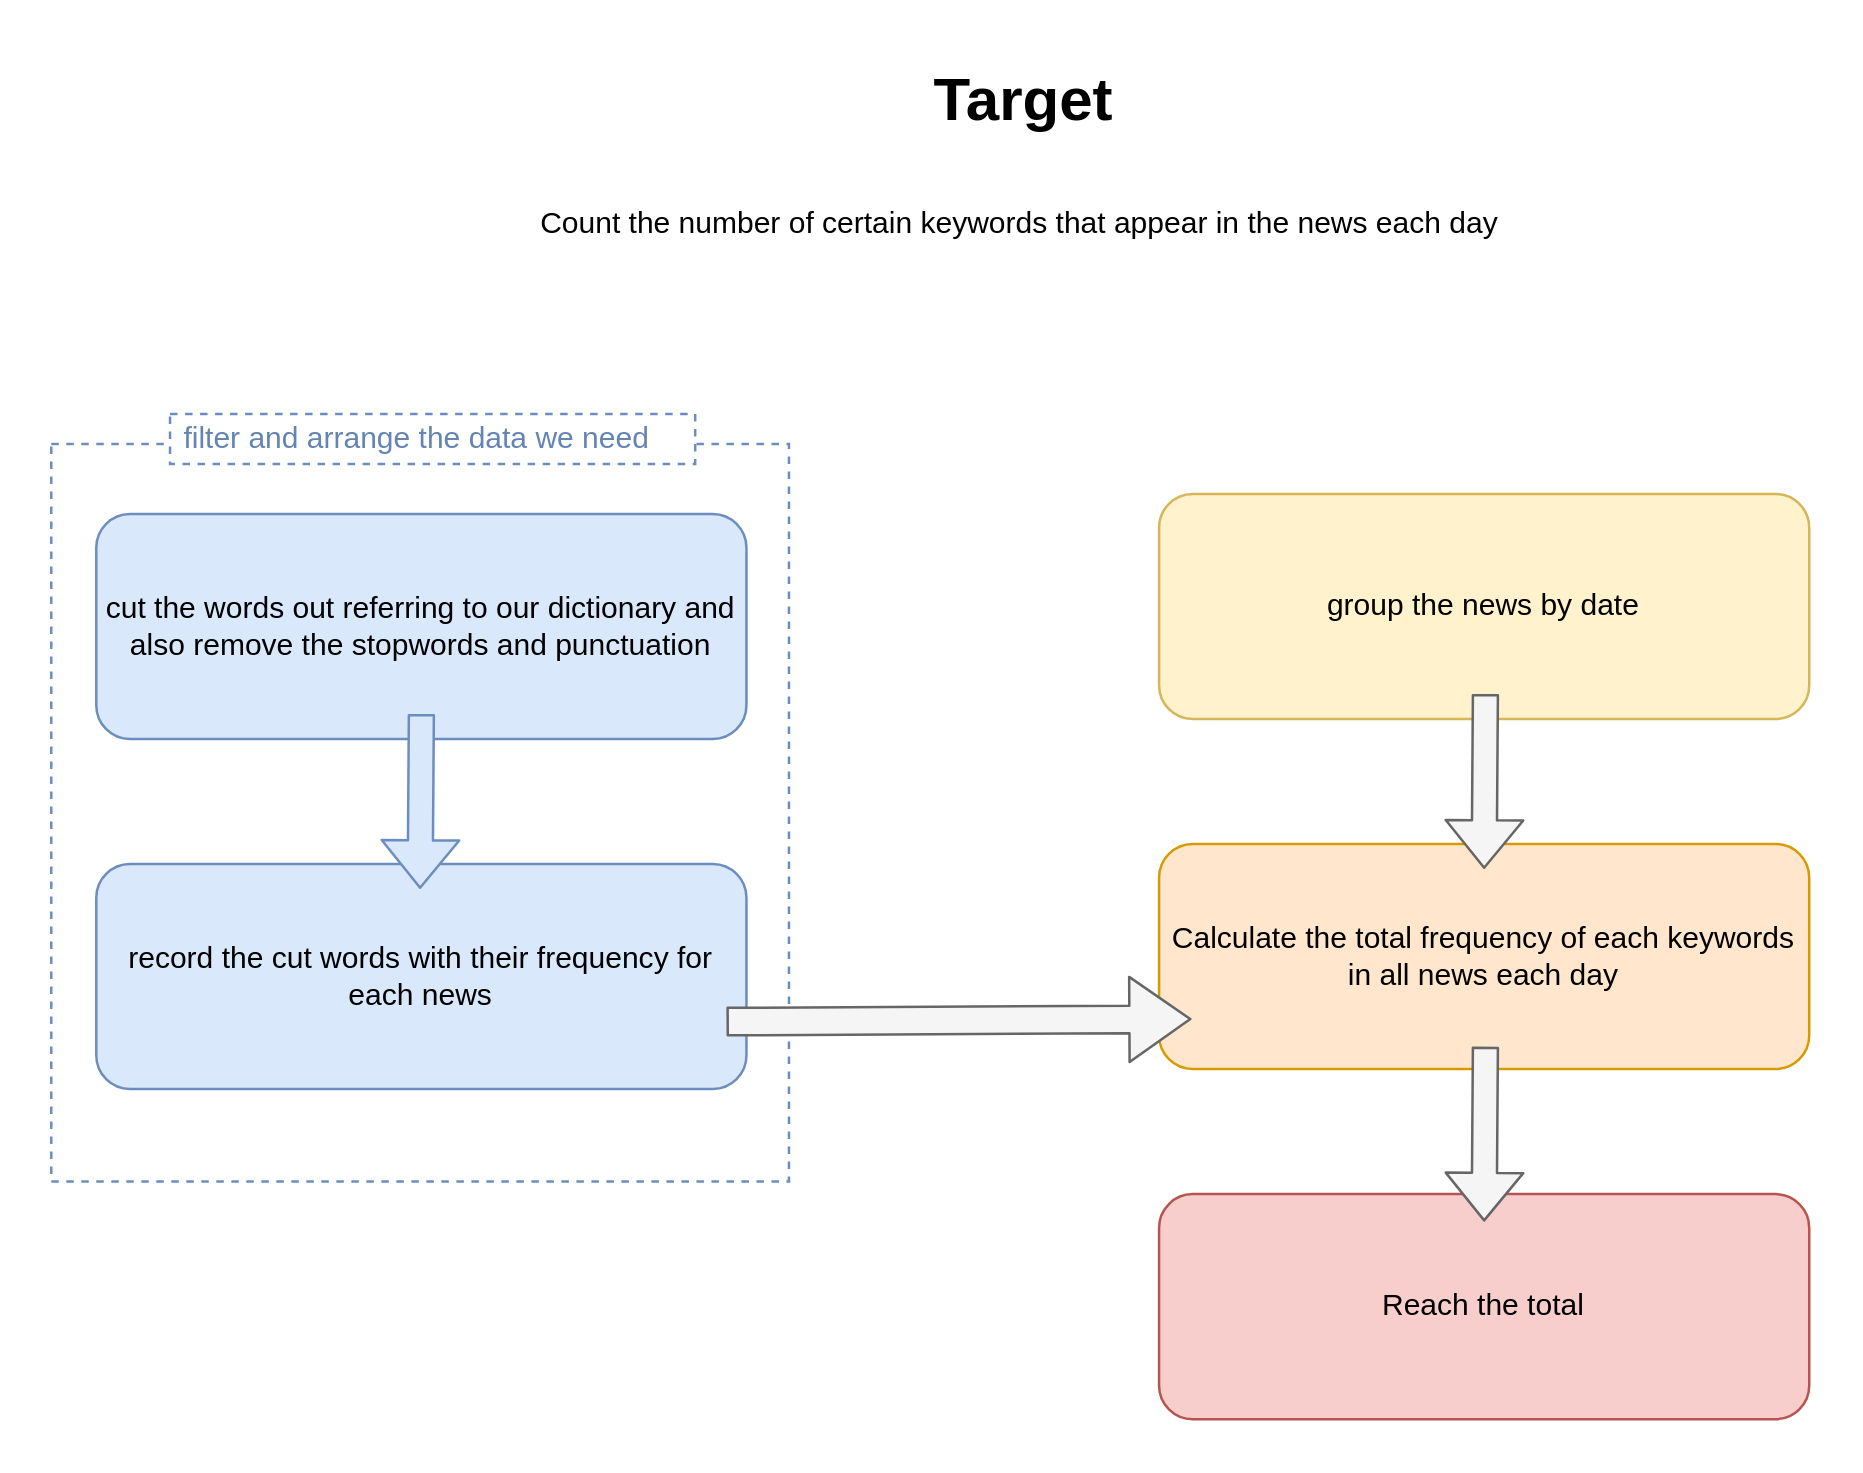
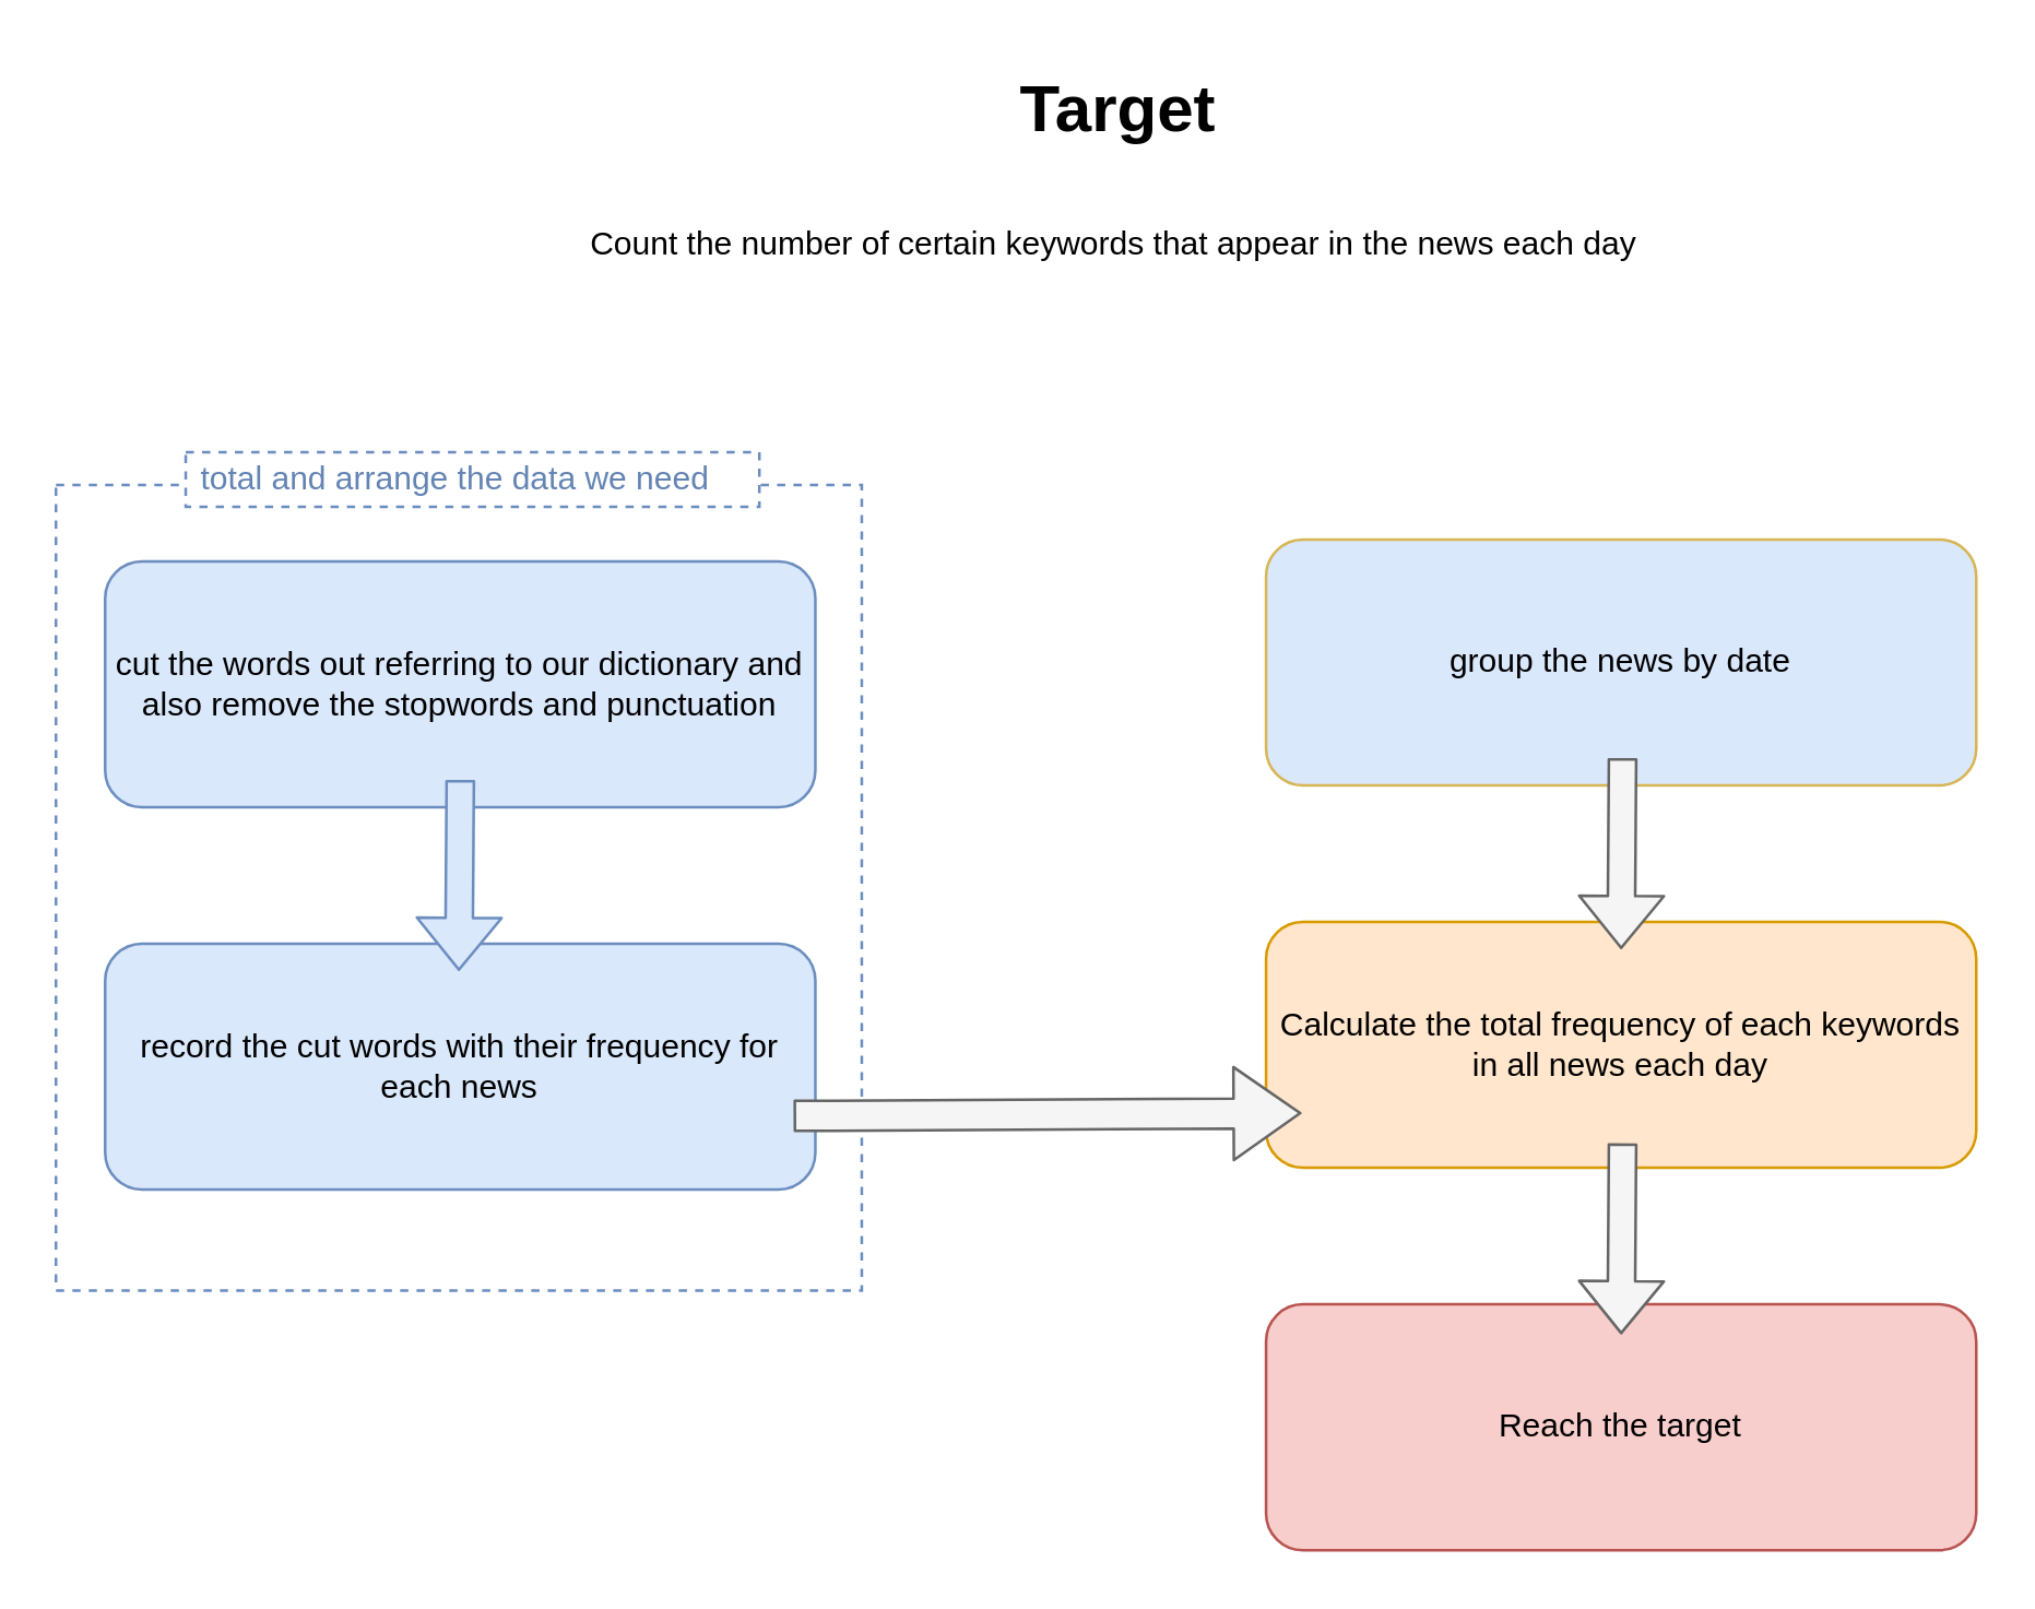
  <mxCell id="0" />
  <mxCell id="1" parent="0" />
  <mxCell id="2" value="" style="whiteSpace=wrap;html=1;aspect=fixed;fillColor=none;dashed=1;strokeColor=#6c8ebf;" vertex="1" parent="1"><mxGeometry x="20" y="177" width="295" height="295" as="geometry" /></mxCell>
  <mxCell id="3" value="&lt;h1 style=&quot;text-align: center&quot;&gt;Target&lt;/h1&gt;&lt;h1 style=&quot;text-align: center&quot;&gt;&lt;font style=&quot;font-size: 12px ; font-weight: normal&quot;&gt;Count the number of certain keywords that appear in the news each day&amp;nbsp;&lt;/font&gt;&lt;/h1&gt;" style="text;html=1;strokeColor=none;fillColor=none;spacing=5;spacingTop=-20;whiteSpace=wrap;overflow=hidden;rounded=0;" vertex="1" parent="1"><mxGeometry x="211" y="20" width="405" height="90" as="geometry" /></mxCell>
  <mxCell id="4" value="" style="edgeStyle=orthogonalEdgeStyle;rounded=0;orthogonalLoop=1;jettySize=auto;html=1;fillColor=#dae8fc;strokeColor=#6c8ebf;" edge="1" parent="1" source="6" target="7"><mxGeometry relative="1" as="geometry" /></mxCell>
  <mxCell id="5" value="" style="edgeStyle=orthogonalEdgeStyle;rounded=0;orthogonalLoop=1;jettySize=auto;html=1;strokeColor=#6c8ebf;fillColor=#dae8fc;" edge="1" parent="1" source="6" target="7"><mxGeometry relative="1" as="geometry" /></mxCell>
  <mxCell id="6" value="cut the words out referring to our dictionary and also remove the stopwords and punctuation" style="rounded=1;whiteSpace=wrap;html=1;fillColor=#dae8fc;strokeColor=#6c8ebf;" vertex="1" parent="1"><mxGeometry x="38" y="205" width="260" height="90" as="geometry" /></mxCell>
  <mxCell id="7" value="record the cut words with their frequency for each news" style="rounded=1;whiteSpace=wrap;html=1;fillColor=#dae8fc;strokeColor=#6c8ebf;" vertex="1" parent="1"><mxGeometry x="38" y="345" width="260" height="90" as="geometry" /></mxCell>
  <mxCell id="8" value="" style="edgeStyle=orthogonalEdgeStyle;rounded=0;orthogonalLoop=1;jettySize=auto;html=1;fillColor=#dae8fc;strokeColor=#6c8ebf;" edge="1" parent="1" source="9" target="11"><mxGeometry relative="1" as="geometry" /></mxCell>
- <mxCell id="9" value="group the news by date" style="rounded=1;whiteSpace=wrap;html=1;fillColor=#fff2cc;strokeColor=#d6b656;" vertex="1" parent="1"><mxGeometry x="463" y="197" width="260" height="90" as="geometry" /></mxCell>
+ <mxCell id="9" value="group the news by date" style="rounded=1;whiteSpace=wrap;html=1;fillColor=#dae8fc;strokeColor=#d6b656;" vertex="1" parent="1"><mxGeometry x="463" y="197" width="260" height="90" as="geometry" /></mxCell>
  <mxCell id="10" value="" style="edgeStyle=orthogonalEdgeStyle;rounded=0;orthogonalLoop=1;jettySize=auto;html=1;strokeColor=#000000;fillColor=#FFFFFF;" edge="1" parent="1" source="11" target="12"><mxGeometry relative="1" as="geometry" /></mxCell>
  <mxCell id="11" value="Calculate the total frequency of each keywords in all news each day" style="rounded=1;whiteSpace=wrap;html=1;fillColor=#ffe6cc;strokeColor=#d79b00;" vertex="1" parent="1"><mxGeometry x="463" y="337" width="260" height="90" as="geometry" /></mxCell>
- <mxCell id="12" value="Reach the total" style="rounded=1;whiteSpace=wrap;html=1;fillColor=#f8cecc;strokeColor=#b85450;" vertex="1" parent="1"><mxGeometry x="463" y="477" width="260" height="90" as="geometry" /></mxCell>
+ <mxCell id="12" value="Reach the target" style="rounded=1;whiteSpace=wrap;html=1;fillColor=#f8cecc;strokeColor=#b85450;" vertex="1" parent="1"><mxGeometry x="463" y="477" width="260" height="90" as="geometry" /></mxCell>
  <mxCell id="13" value="" style="shape=flexArrow;endArrow=classic;html=1;fillColor=#dae8fc;strokeColor=#6c8ebf;" edge="1" parent="1"><mxGeometry width="50" height="50" relative="1" as="geometry"><mxPoint x="168" y="285" as="sourcePoint" /><mxPoint x="167.5" y="355" as="targetPoint" /></mxGeometry></mxCell>
  <mxCell id="14" value="" style="shape=flexArrow;endArrow=classic;html=1;fillColor=#f5f5f5;strokeColor=#666666;" edge="1" parent="1"><mxGeometry width="50" height="50" relative="1" as="geometry"><mxPoint x="593.5" y="277" as="sourcePoint" /><mxPoint x="593" y="347" as="targetPoint" /></mxGeometry></mxCell>
  <mxCell id="15" value="" style="shape=flexArrow;endArrow=classic;html=1;fillColor=#f5f5f5;strokeColor=#666666;" edge="1" parent="1"><mxGeometry width="50" height="50" relative="1" as="geometry"><mxPoint x="593.5" y="418" as="sourcePoint" /><mxPoint x="593" y="488" as="targetPoint" /></mxGeometry></mxCell>
  <mxCell id="16" value="" style="shape=flexArrow;endArrow=classic;html=1;fillColor=#f5f5f5;entryX=0.065;entryY=0.633;entryDx=0;entryDy=0;entryPerimeter=0;endWidth=22;endSize=7.79;width=11;strokeColor=#666666;" edge="1" parent="1"><mxGeometry width="50" height="50" relative="1" as="geometry"><mxPoint x="290" y="408" as="sourcePoint" /><mxPoint x="476" y="407" as="targetPoint" /></mxGeometry></mxCell>
- <mxCell id="17" value="&lt;div style=&quot;text-align: center&quot;&gt;&lt;span&gt;&lt;font color=&quot;#6484b3&quot;&gt;&amp;nbsp;filter and arrange the data we need&lt;/font&gt;&lt;/span&gt;&lt;/div&gt;" style="text;html=1;resizable=0;points=[];autosize=1;align=left;verticalAlign=top;spacingTop=-4;fillColor=#ffffff;strokeColor=#6c8ebf;dashed=1;" vertex="1" parent="1"><mxGeometry x="67.5" y="165" width="210" height="20" as="geometry" /></mxCell>
+ <mxCell id="17" value="&lt;div style=&quot;text-align: center&quot;&gt;&lt;span&gt;&lt;font color=&quot;#6484b3&quot;&gt;&amp;nbsp;total and arrange the data we need&lt;/font&gt;&lt;/span&gt;&lt;/div&gt;" style="text;html=1;resizable=0;points=[];autosize=1;align=left;verticalAlign=top;spacingTop=-4;fillColor=#ffffff;strokeColor=#6c8ebf;dashed=1;" vertex="1" parent="1"><mxGeometry x="67.5" y="165" width="210" height="20" as="geometry" /></mxCell>
